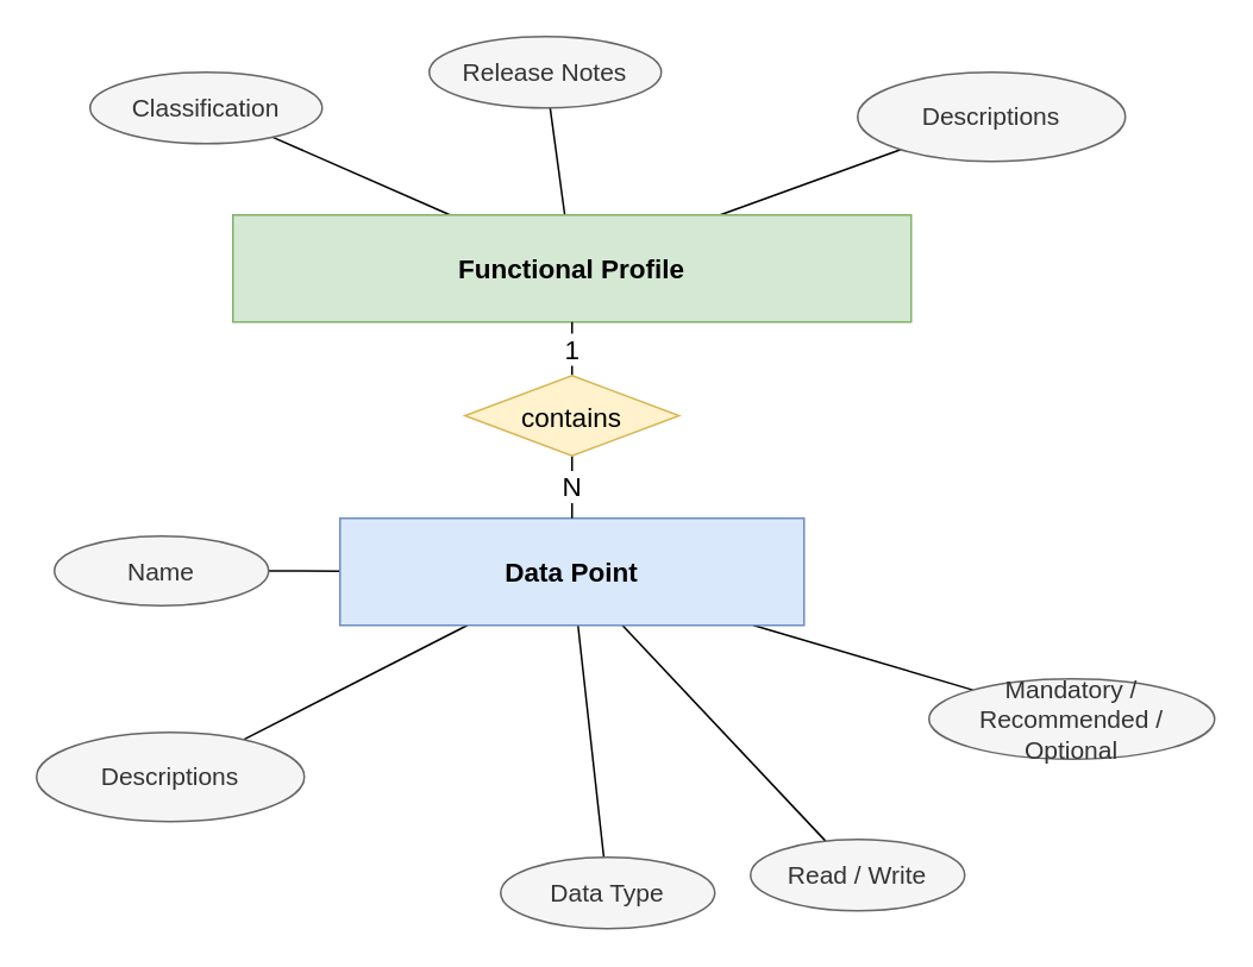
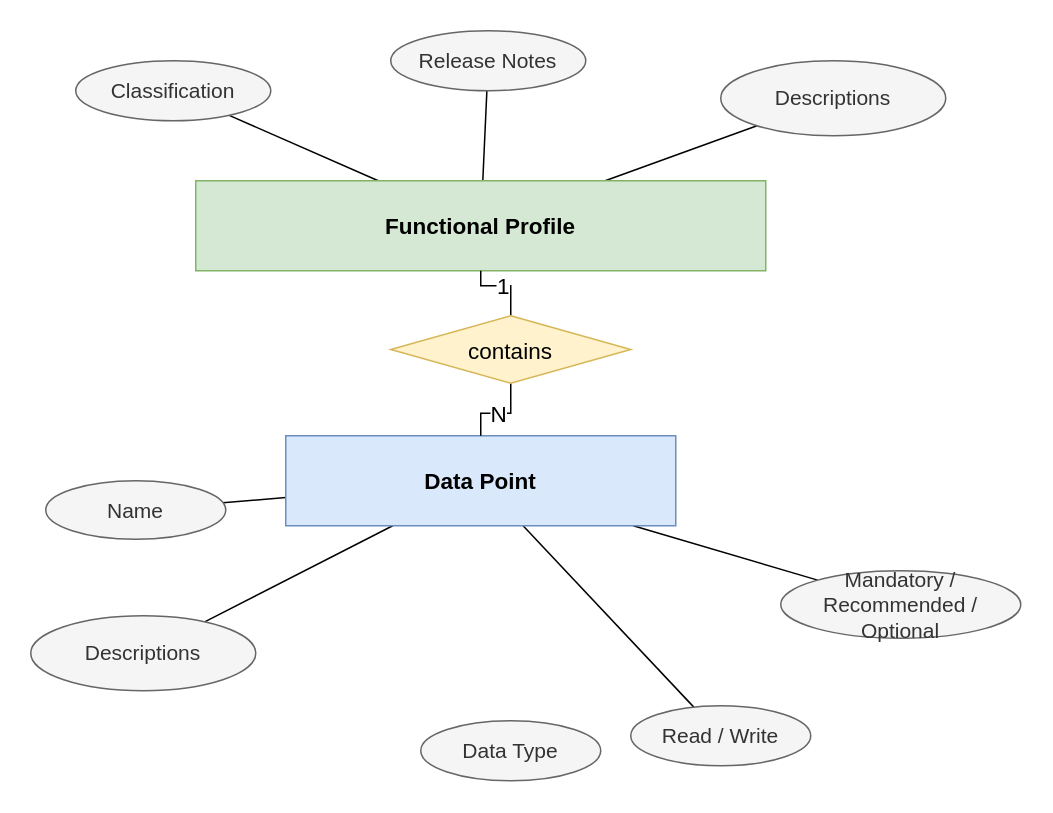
  <mxCell id="0" />
  <mxCell id="1" parent="0" />
  <mxCell id="2" value="" style="rounded=0;orthogonalLoop=1;jettySize=auto;html=1;fontSize=12;endArrow=none;endFill=0;" parent="1" source="5" target="6" edge="1"><mxGeometry relative="1" as="geometry" /></mxCell>
  <mxCell id="3" value="" style="rounded=0;orthogonalLoop=1;jettySize=auto;html=1;fontSize=12;endArrow=none;endFill=0;" parent="1" source="5" target="7" edge="1"><mxGeometry relative="1" as="geometry" /></mxCell>
  <mxCell id="4" value="" style="edgeStyle=none;rounded=0;orthogonalLoop=1;jettySize=auto;html=1;strokeColor=default;fontSize=12;endArrow=none;endFill=0;" parent="1" source="5" target="14" edge="1"><mxGeometry relative="1" as="geometry" /></mxCell>
  <mxCell id="5" value="Functional Profile" style="whiteSpace=wrap;html=1;align=center;fontSize=15;fillColor=#d5e8d4;strokeColor=#82b366;fontStyle=1" parent="1" vertex="1"><mxGeometry x="130" y="120" width="380" height="60" as="geometry" /></mxCell>
  <mxCell id="6" value="Classification" style="ellipse;whiteSpace=wrap;html=1;fillColor=#f5f5f5;fontColor=#333333;strokeColor=#666666;fontSize=14;" parent="1" vertex="1"><mxGeometry x="50" y="40" width="130" height="40" as="geometry" /></mxCell>
- <mxCell id="7" value="Release Notes" style="ellipse;whiteSpace=wrap;html=1;fillColor=#f5f5f5;fontColor=#333333;strokeColor=#666666;fontSize=14;" parent="1" vertex="1"><mxGeometry x="240" y="20" width="130" height="40" as="geometry" /></mxCell>
+ <mxCell id="7" value="Release Notes" style="ellipse;whiteSpace=wrap;html=1;fillColor=#f5f5f5;fontColor=#333333;strokeColor=#666666;fontSize=14;" parent="1" vertex="1"><mxGeometry x="260" y="20" width="130" height="40" as="geometry" /></mxCell>
  <mxCell id="8" value="" style="edgeStyle=none;rounded=0;orthogonalLoop=1;jettySize=auto;html=1;strokeColor=default;fontSize=12;endArrow=none;endFill=0;" parent="1" source="13" target="15" edge="1"><mxGeometry relative="1" as="geometry" /></mxCell>
- <mxCell id="9" value="" style="edgeStyle=none;rounded=0;orthogonalLoop=1;jettySize=auto;html=1;strokeColor=default;fontSize=12;endArrow=none;endFill=0;" parent="1" source="13" target="17" edge="1"><mxGeometry relative="1" as="geometry" /></mxCell>
  <mxCell id="10" value="" style="edgeStyle=none;rounded=0;orthogonalLoop=1;jettySize=auto;html=1;strokeColor=default;fontSize=12;endArrow=none;endFill=0;" parent="1" source="13" target="18" edge="1"><mxGeometry relative="1" as="geometry" /></mxCell>
  <mxCell id="11" value="" style="edgeStyle=none;rounded=0;orthogonalLoop=1;jettySize=auto;html=1;strokeColor=default;fontSize=12;endArrow=none;endFill=0;" parent="1" source="13" target="19" edge="1"><mxGeometry relative="1" as="geometry" /></mxCell>
  <mxCell id="12" value="" style="edgeStyle=none;rounded=0;orthogonalLoop=1;jettySize=auto;html=1;strokeColor=default;fontSize=12;endArrow=none;endFill=0;" parent="1" source="13" target="20" edge="1"><mxGeometry relative="1" as="geometry" /></mxCell>
  <mxCell id="13" value="Data Point" style="whiteSpace=wrap;html=1;align=center;fontSize=15;fillColor=#dae8fc;strokeColor=#6c8ebf;fontStyle=1" parent="1" vertex="1"><mxGeometry x="190" y="290" width="260" height="60" as="geometry" /></mxCell>
  <mxCell id="14" value="Descriptions" style="ellipse;whiteSpace=wrap;html=1;fillColor=#f5f5f5;fontColor=#333333;strokeColor=#666666;fontSize=14;" parent="1" vertex="1"><mxGeometry x="480" y="40" width="150" height="50" as="geometry" /></mxCell>
- <mxCell id="15" value="Name" style="ellipse;whiteSpace=wrap;html=1;fillColor=#f5f5f5;fontColor=#333333;strokeColor=#666666;fontSize=14;" parent="1" vertex="1"><mxGeometry x="30" y="300" width="120" height="39" as="geometry" /></mxCell>
+ <mxCell id="15" value="Name" style="ellipse;whiteSpace=wrap;html=1;fillColor=#f5f5f5;fontColor=#333333;strokeColor=#666666;fontSize=14;" parent="1" vertex="1"><mxGeometry x="30" y="320" width="120" height="39" as="geometry" /></mxCell>
  <mxCell id="16" style="edgeStyle=none;rounded=0;orthogonalLoop=1;jettySize=auto;html=1;exitX=0.5;exitY=1;exitDx=0;exitDy=0;strokeColor=default;fontSize=12;" parent="1" source="13" target="13" edge="1"><mxGeometry relative="1" as="geometry" /></mxCell>
  <mxCell id="17" value="Data Type" style="ellipse;whiteSpace=wrap;html=1;fillColor=#f5f5f5;fontColor=#333333;strokeColor=#666666;fontSize=14;" parent="1" vertex="1"><mxGeometry x="280" y="480" width="120" height="40" as="geometry" /></mxCell>
  <mxCell id="18" value="Read / Write" style="ellipse;whiteSpace=wrap;html=1;fillColor=#f5f5f5;fontColor=#333333;strokeColor=#666666;fontSize=14;" parent="1" vertex="1"><mxGeometry x="420" y="470" width="120" height="40" as="geometry" /></mxCell>
  <mxCell id="19" value="Mandatory / Recommended / Optional" style="ellipse;whiteSpace=wrap;html=1;fillColor=#f5f5f5;fontColor=#333333;strokeColor=#666666;fontSize=14;" parent="1" vertex="1"><mxGeometry x="520" y="380" width="160" height="45" as="geometry" /></mxCell>
  <mxCell id="20" value="Descriptions" style="ellipse;whiteSpace=wrap;html=1;fillColor=#f5f5f5;fontColor=#333333;strokeColor=#666666;fontSize=14;" parent="1" vertex="1"><mxGeometry x="20" y="410" width="150" height="50" as="geometry" /></mxCell>
  <mxCell id="21" value="1" style="edgeStyle=orthogonalEdgeStyle;rounded=0;orthogonalLoop=1;jettySize=auto;html=1;strokeColor=default;fontSize=15;endArrow=none;endFill=0;exitX=0.5;exitY=0;exitDx=0;exitDy=0;" parent="1" source="23" target="5" edge="1"><mxGeometry relative="1" as="geometry"><mxPoint x="200" y="220" as="sourcePoint" /></mxGeometry></mxCell>
  <mxCell id="22" value="N" style="edgeStyle=orthogonalEdgeStyle;rounded=0;orthogonalLoop=1;jettySize=auto;html=1;strokeColor=default;fontSize=15;endArrow=none;endFill=0;" parent="1" source="23" target="13" edge="1"><mxGeometry relative="1" as="geometry" /></mxCell>
- <mxCell id="23" value="contains" style="shape=rhombus;perimeter=rhombusPerimeter;whiteSpace=wrap;html=1;align=center;fontSize=15;fillColor=#fff2cc;strokeColor=#d6b656;" parent="1" vertex="1"><mxGeometry x="260" y="210" width="120" height="45" as="geometry" /></mxCell>
+ <mxCell id="23" value="contains" style="shape=rhombus;perimeter=rhombusPerimeter;whiteSpace=wrap;html=1;align=center;fontSize=15;fillColor=#fff2cc;strokeColor=#d6b656;" parent="1" vertex="1"><mxGeometry x="260" y="210" width="160" height="45" as="geometry" /></mxCell>
